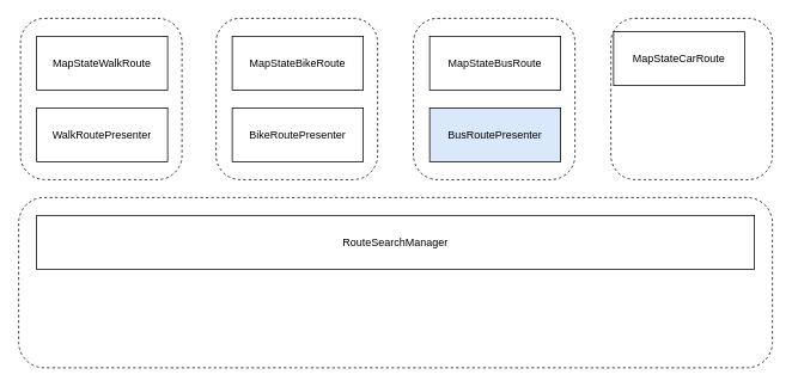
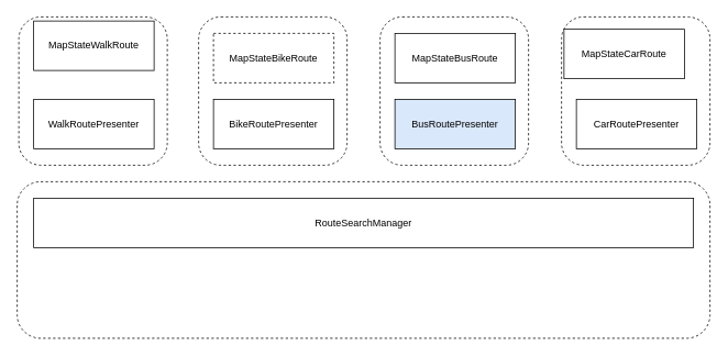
  <mxCell id="0" />
  <mxCell id="1" parent="0" />
  <mxCell id="2" value="" style="group" vertex="1" connectable="0" parent="1"><mxGeometry x="22" y="20" width="180" height="180" as="geometry" /></mxCell>
  <mxCell id="3" value="" style="rounded=1;whiteSpace=wrap;html=1;dashed=1;fillColor=none;" vertex="1" parent="2"><mxGeometry width="180" height="180" as="geometry" /></mxCell>
- <mxCell id="4" value="MapStateWalkRoute" style="rounded=0;whiteSpace=wrap;html=1;" vertex="1" parent="2"><mxGeometry x="18" y="20" width="146" height="60" as="geometry" /></mxCell>
+ <mxCell id="4" value="MapStateWalkRoute" style="rounded=0;whiteSpace=wrap;html=1;" vertex="1" parent="2"><mxGeometry x="18" y="5" width="146" height="60" as="geometry" /></mxCell>
  <mxCell id="5" value="WalkRoutePresenter" style="rounded=0;whiteSpace=wrap;html=1;" vertex="1" parent="2"><mxGeometry x="18" y="100" width="146" height="60" as="geometry" /></mxCell>
  <mxCell id="6" value="" style="group" vertex="1" connectable="0" parent="1"><mxGeometry x="460" y="20" width="180" height="180" as="geometry" /></mxCell>
  <mxCell id="7" value="" style="rounded=1;whiteSpace=wrap;html=1;dashed=1;fillColor=none;" vertex="1" parent="6"><mxGeometry width="180" height="180" as="geometry" /></mxCell>
  <mxCell id="8" value="MapStateBusRoute" style="rounded=0;whiteSpace=wrap;html=1;" vertex="1" parent="6"><mxGeometry x="18" y="20" width="146" height="60" as="geometry" /></mxCell>
  <mxCell id="9" value="BusRoutePresenter" style="rounded=0;whiteSpace=wrap;html=1;fillColor=#dae8fc;" vertex="1" parent="6"><mxGeometry x="18" y="100" width="146" height="60" as="geometry" /></mxCell>
  <mxCell id="10" value="" style="group" vertex="1" connectable="0" parent="1"><mxGeometry x="240" y="20" width="180" height="180" as="geometry" /></mxCell>
  <mxCell id="11" value="" style="rounded=1;whiteSpace=wrap;html=1;dashed=1;fillColor=none;" vertex="1" parent="10"><mxGeometry width="180" height="180" as="geometry" /></mxCell>
- <mxCell id="12" value="MapStateBikeRoute" style="rounded=0;whiteSpace=wrap;html=1;" vertex="1" parent="10"><mxGeometry x="18" y="20" width="146" height="60" as="geometry" /></mxCell>
+ <mxCell id="12" value="MapStateBikeRoute" style="rounded=0;whiteSpace=wrap;html=1;dashed=1;" vertex="1" parent="10"><mxGeometry x="18" y="20" width="146" height="60" as="geometry" /></mxCell>
  <mxCell id="13" value="BikeRoutePresenter" style="rounded=0;whiteSpace=wrap;html=1;" vertex="1" parent="10"><mxGeometry x="18" y="100" width="146" height="60" as="geometry" /></mxCell>
  <mxCell id="14" value="" style="group" vertex="1" connectable="0" parent="1"><mxGeometry x="680" y="20" width="180" height="180" as="geometry" /></mxCell>
  <mxCell id="15" value="" style="rounded=1;whiteSpace=wrap;html=1;dashed=1;fillColor=none;" vertex="1" parent="14"><mxGeometry width="180" height="180" as="geometry" /></mxCell>
  <mxCell id="16" value="MapStateCarRoute" style="rounded=0;whiteSpace=wrap;html=1;" vertex="1" parent="14"><mxGeometry x="3" y="15" width="146" height="60" as="geometry" /></mxCell>
+ <mxCell id="17" value="CarRoutePresenter" style="rounded=0;whiteSpace=wrap;html=1;" vertex="1" parent="14"><mxGeometry x="18" y="100" width="146" height="60" as="geometry" /></mxCell>
  <mxCell id="18" value="" style="group" vertex="1" connectable="0" parent="1"><mxGeometry x="20" y="220" width="840" height="190" as="geometry" /></mxCell>
  <mxCell id="19" value="" style="rounded=1;whiteSpace=wrap;html=1;fillColor=none;dashed=1;" vertex="1" parent="18"><mxGeometry width="840" height="190" as="geometry" /></mxCell>
  <mxCell id="20" value="RouteSearchManager" style="rounded=0;whiteSpace=wrap;html=1;fillColor=#ffffff;" vertex="1" parent="18"><mxGeometry x="20" y="20" width="800" height="60" as="geometry" /></mxCell>
